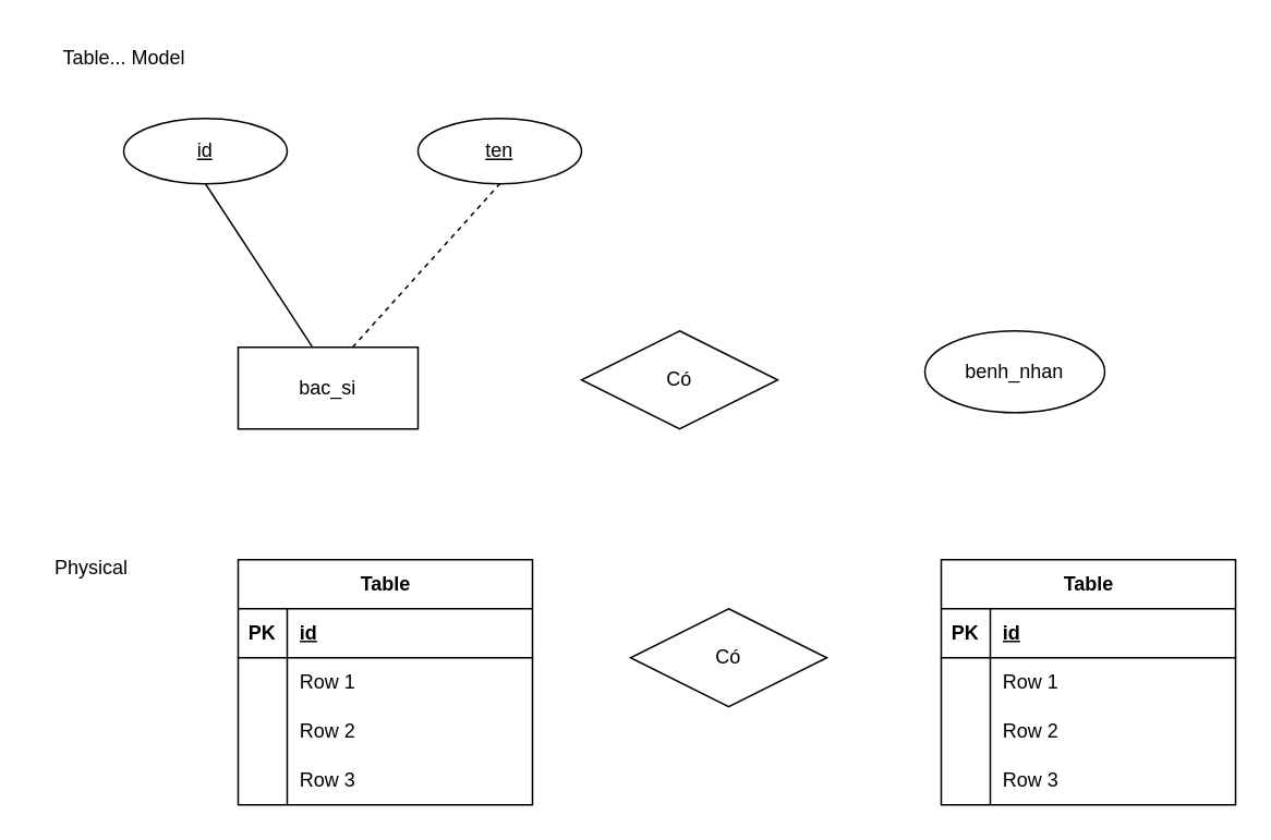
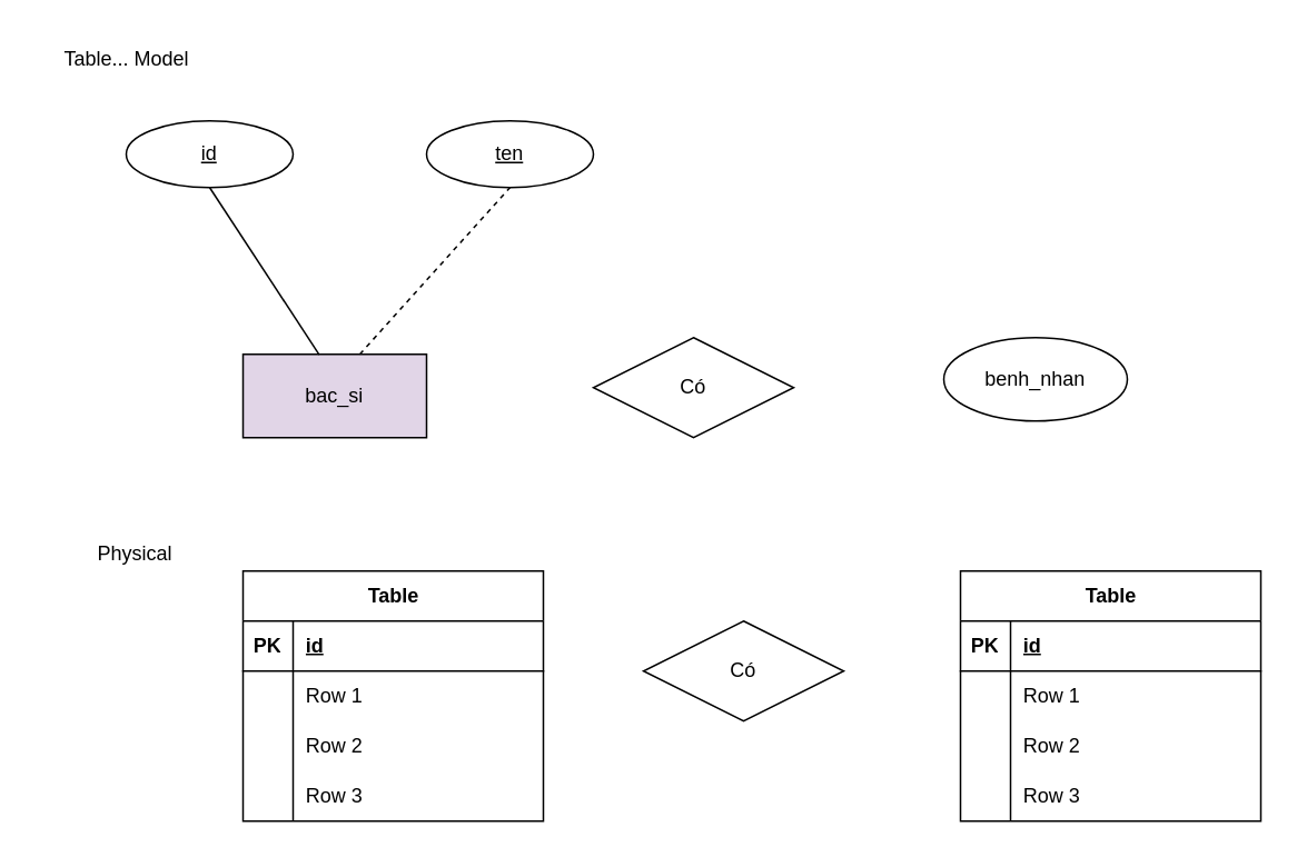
  <mxCell id="0" />
  <mxCell id="1" parent="0" />
- <mxCell id="2" value="bac_si" style="whiteSpace=wrap;html=1;align=center;" vertex="1" parent="1"><mxGeometry x="145" y="212" width="110" height="50" as="geometry" /></mxCell>
+ <mxCell id="2" value="bac_si" style="whiteSpace=wrap;html=1;align=center;fillColor=#e1d5e7;" vertex="1" parent="1"><mxGeometry x="145" y="212" width="110" height="50" as="geometry" /></mxCell>
  <mxCell id="3" value="benh_nhan" style="ellipse;whiteSpace=wrap;html=1;align=center;" vertex="1" parent="1"><mxGeometry x="565" y="202" width="110" height="50" as="geometry" /></mxCell>
  <mxCell id="4" value="&lt;u&gt;id&lt;/u&gt;" style="ellipse;whiteSpace=wrap;html=1;align=center;" vertex="1" parent="1"><mxGeometry x="75" y="72" width="100" height="40" as="geometry" /></mxCell>
  <mxCell id="5" value="&lt;u&gt;ten&lt;/u&gt;" style="ellipse;whiteSpace=wrap;html=1;align=center;" vertex="1" parent="1"><mxGeometry x="255" y="72" width="100" height="40" as="geometry" /></mxCell>
  <mxCell id="6" value="Có" style="shape=rhombus;perimeter=rhombusPerimeter;whiteSpace=wrap;html=1;align=center;" vertex="1" parent="1"><mxGeometry x="355" y="202" width="120" height="60" as="geometry" /></mxCell>
  <mxCell id="7" value="Table... Model" style="text;html=1;align=center;verticalAlign=middle;resizable=0;points=[];autosize=1;strokeColor=none;fillColor=none;" vertex="1" parent="1"><mxGeometry x="20" y="20" width="110" height="30" as="geometry" /></mxCell>
- <mxCell id="8" value="Physical" style="text;html=1;align=center;verticalAlign=middle;resizable=0;points=[];autosize=1;strokeColor=none;fillColor=none;" vertex="1" parent="1"><mxGeometry x="20" y="332" width="70" height="30" as="geometry" /></mxCell>
+ <mxCell id="8" value="Physical" style="text;html=1;align=center;verticalAlign=middle;resizable=0;points=[];autosize=1;strokeColor=none;fillColor=none;" vertex="1" parent="1"><mxGeometry x="45" y="317" width="70" height="30" as="geometry" /></mxCell>
  <mxCell id="9" value="Table" style="shape=table;startSize=30;container=1;collapsible=1;childLayout=tableLayout;fixedRows=1;rowLines=0;fontStyle=1;align=center;resizeLast=1;html=1;" vertex="1" parent="1"><mxGeometry x="145" y="342" width="180" height="150" as="geometry" /></mxCell>
  <mxCell id="10" value="" style="shape=tableRow;horizontal=0;startSize=0;swimlaneHead=0;swimlaneBody=0;fillColor=none;collapsible=0;dropTarget=0;points=[[0,0.5],[1,0.5]];portConstraint=eastwest;top=0;left=0;right=0;bottom=1;" vertex="1" parent="9"><mxGeometry y="30" width="180" height="30" as="geometry" /></mxCell>
  <mxCell id="11" value="PK" style="shape=partialRectangle;connectable=0;fillColor=none;top=0;left=0;bottom=0;right=0;fontStyle=1;overflow=hidden;whiteSpace=wrap;html=1;" vertex="1" parent="10"><mxGeometry width="30" height="30" as="geometry"><mxRectangle width="30" height="30" as="alternateBounds" /></mxGeometry></mxCell>
  <mxCell id="12" value="id" style="shape=partialRectangle;connectable=0;fillColor=none;top=0;left=0;bottom=0;right=0;align=left;spacingLeft=6;fontStyle=5;overflow=hidden;whiteSpace=wrap;html=1;" vertex="1" parent="10"><mxGeometry x="30" width="150" height="30" as="geometry"><mxRectangle width="150" height="30" as="alternateBounds" /></mxGeometry></mxCell>
  <mxCell id="13" value="" style="shape=tableRow;horizontal=0;startSize=0;swimlaneHead=0;swimlaneBody=0;fillColor=none;collapsible=0;dropTarget=0;points=[[0,0.5],[1,0.5]];portConstraint=eastwest;top=0;left=0;right=0;bottom=0;" vertex="1" parent="9"><mxGeometry y="60" width="180" height="30" as="geometry" /></mxCell>
  <mxCell id="14" value="" style="shape=partialRectangle;connectable=0;fillColor=none;top=0;left=0;bottom=0;right=0;editable=1;overflow=hidden;whiteSpace=wrap;html=1;" vertex="1" parent="13"><mxGeometry width="30" height="30" as="geometry"><mxRectangle width="30" height="30" as="alternateBounds" /></mxGeometry></mxCell>
  <mxCell id="15" value="Row 1" style="shape=partialRectangle;connectable=0;fillColor=none;top=0;left=0;bottom=0;right=0;align=left;spacingLeft=6;overflow=hidden;whiteSpace=wrap;html=1;" vertex="1" parent="13"><mxGeometry x="30" width="150" height="30" as="geometry"><mxRectangle width="150" height="30" as="alternateBounds" /></mxGeometry></mxCell>
  <mxCell id="16" value="" style="shape=tableRow;horizontal=0;startSize=0;swimlaneHead=0;swimlaneBody=0;fillColor=none;collapsible=0;dropTarget=0;points=[[0,0.5],[1,0.5]];portConstraint=eastwest;top=0;left=0;right=0;bottom=0;" vertex="1" parent="9"><mxGeometry y="90" width="180" height="30" as="geometry" /></mxCell>
  <mxCell id="17" value="" style="shape=partialRectangle;connectable=0;fillColor=none;top=0;left=0;bottom=0;right=0;editable=1;overflow=hidden;whiteSpace=wrap;html=1;" vertex="1" parent="16"><mxGeometry width="30" height="30" as="geometry"><mxRectangle width="30" height="30" as="alternateBounds" /></mxGeometry></mxCell>
  <mxCell id="18" value="Row 2" style="shape=partialRectangle;connectable=0;fillColor=none;top=0;left=0;bottom=0;right=0;align=left;spacingLeft=6;overflow=hidden;whiteSpace=wrap;html=1;" vertex="1" parent="16"><mxGeometry x="30" width="150" height="30" as="geometry"><mxRectangle width="150" height="30" as="alternateBounds" /></mxGeometry></mxCell>
  <mxCell id="19" value="" style="shape=tableRow;horizontal=0;startSize=0;swimlaneHead=0;swimlaneBody=0;fillColor=none;collapsible=0;dropTarget=0;points=[[0,0.5],[1,0.5]];portConstraint=eastwest;top=0;left=0;right=0;bottom=0;" vertex="1" parent="9"><mxGeometry y="120" width="180" height="30" as="geometry" /></mxCell>
  <mxCell id="20" value="" style="shape=partialRectangle;connectable=0;fillColor=none;top=0;left=0;bottom=0;right=0;editable=1;overflow=hidden;whiteSpace=wrap;html=1;" vertex="1" parent="19"><mxGeometry width="30" height="30" as="geometry"><mxRectangle width="30" height="30" as="alternateBounds" /></mxGeometry></mxCell>
  <mxCell id="21" value="Row 3" style="shape=partialRectangle;connectable=0;fillColor=none;top=0;left=0;bottom=0;right=0;align=left;spacingLeft=6;overflow=hidden;whiteSpace=wrap;html=1;" vertex="1" parent="19"><mxGeometry x="30" width="150" height="30" as="geometry"><mxRectangle width="150" height="30" as="alternateBounds" /></mxGeometry></mxCell>
  <mxCell id="22" value="Table" style="shape=table;startSize=30;container=1;collapsible=1;childLayout=tableLayout;fixedRows=1;rowLines=0;fontStyle=1;align=center;resizeLast=1;html=1;" vertex="1" parent="1"><mxGeometry x="575" y="342" width="180" height="150" as="geometry" /></mxCell>
  <mxCell id="23" value="" style="shape=tableRow;horizontal=0;startSize=0;swimlaneHead=0;swimlaneBody=0;fillColor=none;collapsible=0;dropTarget=0;points=[[0,0.5],[1,0.5]];portConstraint=eastwest;top=0;left=0;right=0;bottom=1;" vertex="1" parent="22"><mxGeometry y="30" width="180" height="30" as="geometry" /></mxCell>
  <mxCell id="24" value="PK" style="shape=partialRectangle;connectable=0;fillColor=none;top=0;left=0;bottom=0;right=0;fontStyle=1;overflow=hidden;whiteSpace=wrap;html=1;" vertex="1" parent="23"><mxGeometry width="30" height="30" as="geometry"><mxRectangle width="30" height="30" as="alternateBounds" /></mxGeometry></mxCell>
  <mxCell id="25" value="id" style="shape=partialRectangle;connectable=0;fillColor=none;top=0;left=0;bottom=0;right=0;align=left;spacingLeft=6;fontStyle=5;overflow=hidden;whiteSpace=wrap;html=1;" vertex="1" parent="23"><mxGeometry x="30" width="150" height="30" as="geometry"><mxRectangle width="150" height="30" as="alternateBounds" /></mxGeometry></mxCell>
  <mxCell id="26" value="" style="shape=tableRow;horizontal=0;startSize=0;swimlaneHead=0;swimlaneBody=0;fillColor=none;collapsible=0;dropTarget=0;points=[[0,0.5],[1,0.5]];portConstraint=eastwest;top=0;left=0;right=0;bottom=0;" vertex="1" parent="22"><mxGeometry y="60" width="180" height="30" as="geometry" /></mxCell>
  <mxCell id="27" value="" style="shape=partialRectangle;connectable=0;fillColor=none;top=0;left=0;bottom=0;right=0;editable=1;overflow=hidden;whiteSpace=wrap;html=1;" vertex="1" parent="26"><mxGeometry width="30" height="30" as="geometry"><mxRectangle width="30" height="30" as="alternateBounds" /></mxGeometry></mxCell>
  <mxCell id="28" value="Row 1" style="shape=partialRectangle;connectable=0;fillColor=none;top=0;left=0;bottom=0;right=0;align=left;spacingLeft=6;overflow=hidden;whiteSpace=wrap;html=1;" vertex="1" parent="26"><mxGeometry x="30" width="150" height="30" as="geometry"><mxRectangle width="150" height="30" as="alternateBounds" /></mxGeometry></mxCell>
  <mxCell id="29" value="" style="shape=tableRow;horizontal=0;startSize=0;swimlaneHead=0;swimlaneBody=0;fillColor=none;collapsible=0;dropTarget=0;points=[[0,0.5],[1,0.5]];portConstraint=eastwest;top=0;left=0;right=0;bottom=0;" vertex="1" parent="22"><mxGeometry y="90" width="180" height="30" as="geometry" /></mxCell>
  <mxCell id="30" value="" style="shape=partialRectangle;connectable=0;fillColor=none;top=0;left=0;bottom=0;right=0;editable=1;overflow=hidden;whiteSpace=wrap;html=1;" vertex="1" parent="29"><mxGeometry width="30" height="30" as="geometry"><mxRectangle width="30" height="30" as="alternateBounds" /></mxGeometry></mxCell>
  <mxCell id="31" value="Row 2" style="shape=partialRectangle;connectable=0;fillColor=none;top=0;left=0;bottom=0;right=0;align=left;spacingLeft=6;overflow=hidden;whiteSpace=wrap;html=1;" vertex="1" parent="29"><mxGeometry x="30" width="150" height="30" as="geometry"><mxRectangle width="150" height="30" as="alternateBounds" /></mxGeometry></mxCell>
  <mxCell id="32" value="" style="shape=tableRow;horizontal=0;startSize=0;swimlaneHead=0;swimlaneBody=0;fillColor=none;collapsible=0;dropTarget=0;points=[[0,0.5],[1,0.5]];portConstraint=eastwest;top=0;left=0;right=0;bottom=0;" vertex="1" parent="22"><mxGeometry y="120" width="180" height="30" as="geometry" /></mxCell>
  <mxCell id="33" value="" style="shape=partialRectangle;connectable=0;fillColor=none;top=0;left=0;bottom=0;right=0;editable=1;overflow=hidden;whiteSpace=wrap;html=1;" vertex="1" parent="32"><mxGeometry width="30" height="30" as="geometry"><mxRectangle width="30" height="30" as="alternateBounds" /></mxGeometry></mxCell>
  <mxCell id="34" value="Row 3" style="shape=partialRectangle;connectable=0;fillColor=none;top=0;left=0;bottom=0;right=0;align=left;spacingLeft=6;overflow=hidden;whiteSpace=wrap;html=1;" vertex="1" parent="32"><mxGeometry x="30" width="150" height="30" as="geometry"><mxRectangle width="150" height="30" as="alternateBounds" /></mxGeometry></mxCell>
  <mxCell id="35" value="Có" style="shape=rhombus;perimeter=rhombusPerimeter;whiteSpace=wrap;html=1;align=center;" vertex="1" parent="1"><mxGeometry x="385" y="372" width="120" height="60" as="geometry" /></mxCell>
  <mxCell id="36" value="" style="endArrow=none;html=1;rounded=0;entryX=0.415;entryY=0.004;entryDx=0;entryDy=0;entryPerimeter=0;exitX=0.5;exitY=1;exitDx=0;exitDy=0;" edge="1" parent="1" source="4" target="2"><mxGeometry relative="1" as="geometry"><mxPoint x="105" y="132" as="sourcePoint" /><mxPoint x="265" y="132" as="targetPoint" /></mxGeometry></mxCell>
  <mxCell id="37" value="" style="endArrow=none;html=1;rounded=0;entryX=0.5;entryY=1;entryDx=0;entryDy=0;exitX=0.636;exitY=0;exitDx=0;exitDy=0;exitPerimeter=0;dashed=1;" edge="1" parent="1" source="2" target="5"><mxGeometry relative="1" as="geometry"><mxPoint x="165" y="182" as="sourcePoint" /><mxPoint x="231" y="282" as="targetPoint" /></mxGeometry></mxCell>
